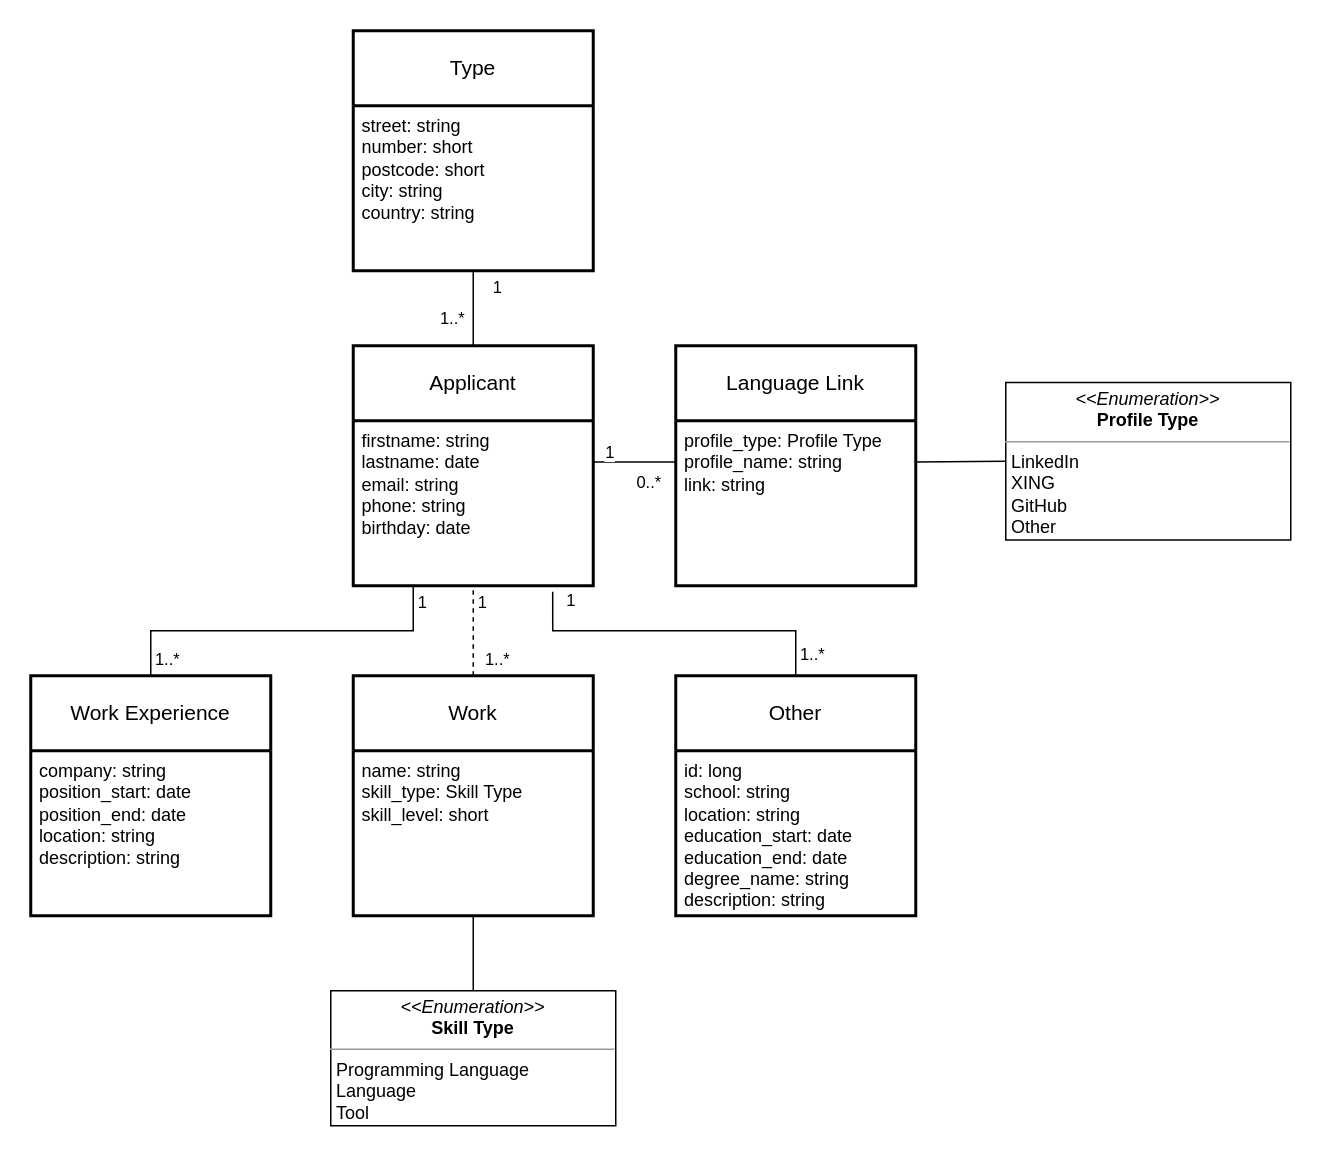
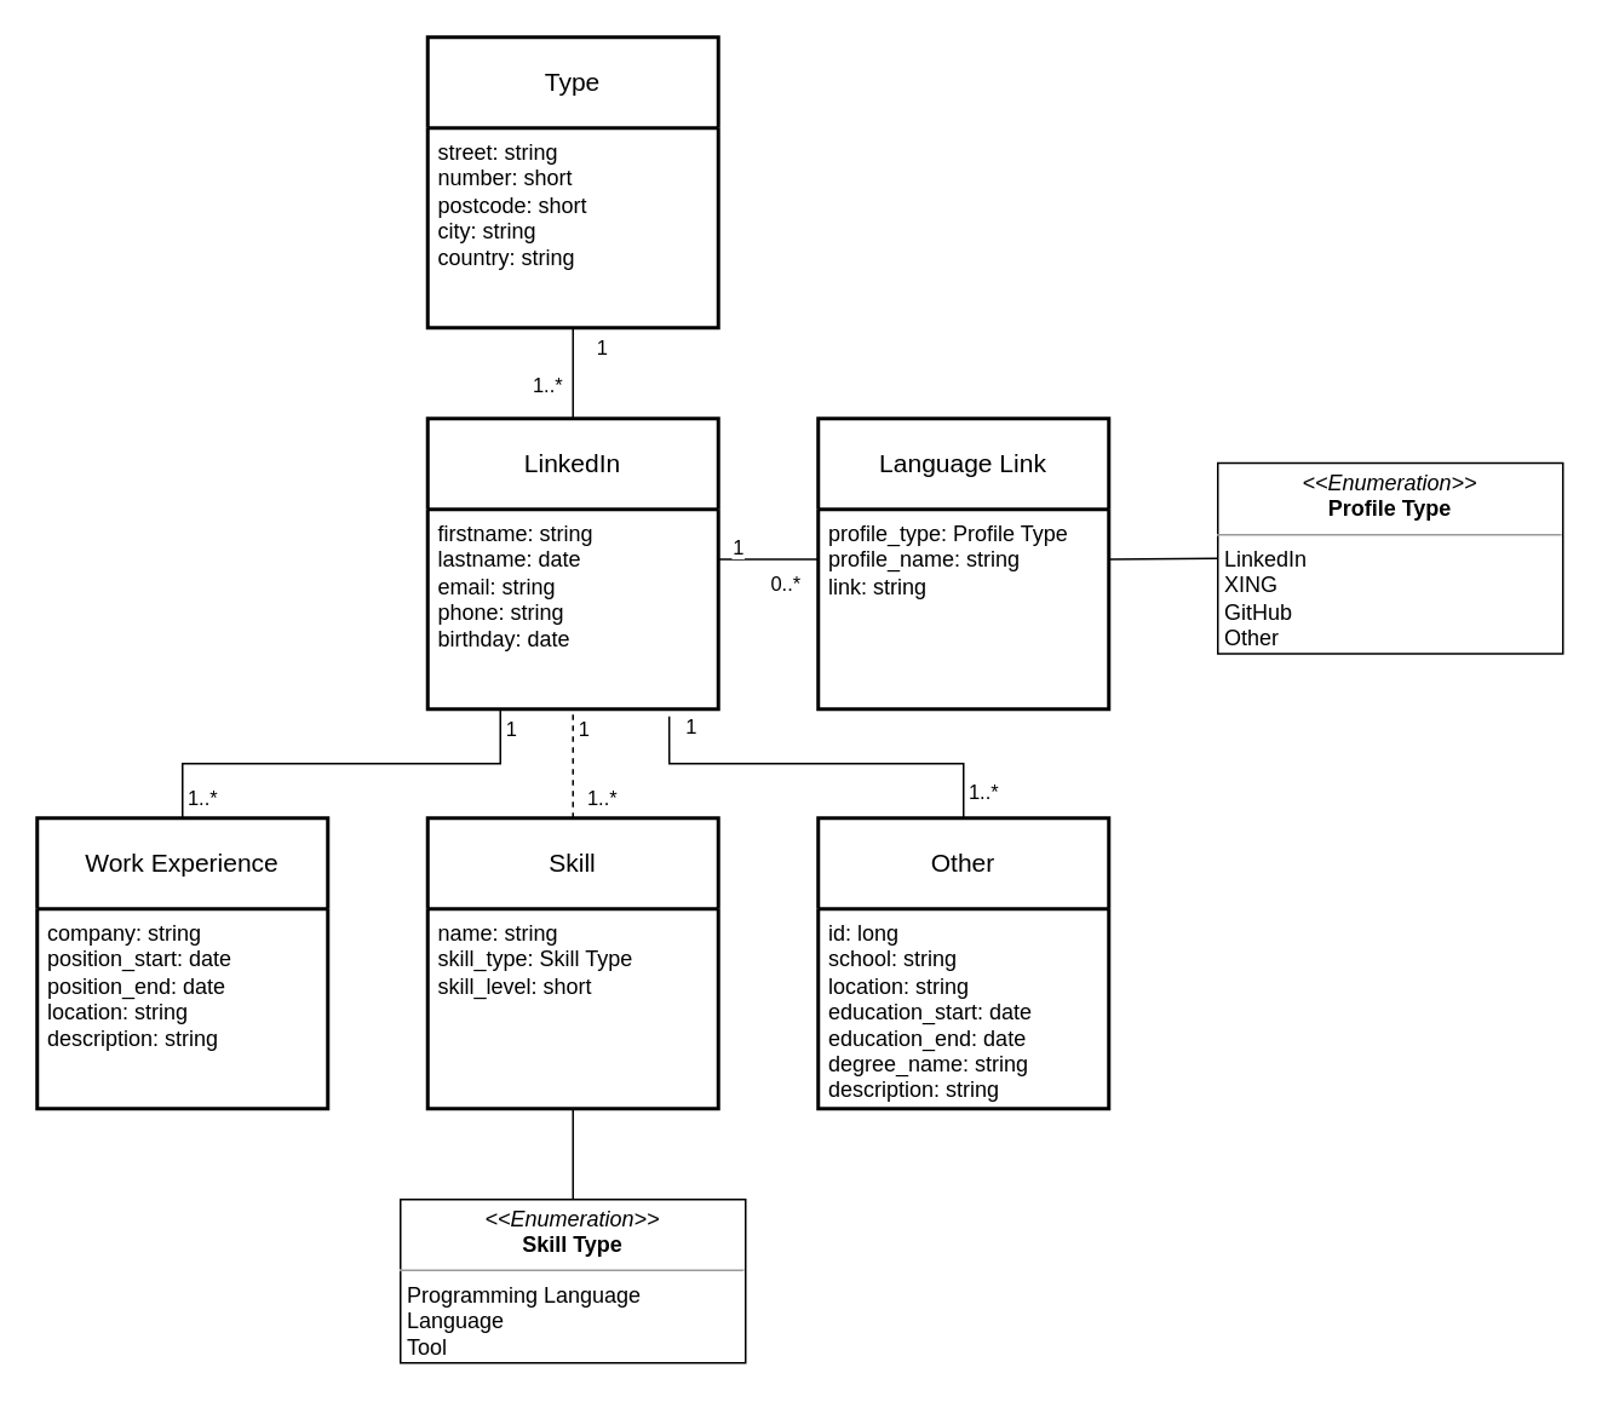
  <mxCell id="0" />
  <mxCell id="1" parent="0" />
  <mxCell id="2" value="Work Experience" style="swimlane;childLayout=stackLayout;horizontal=1;startSize=50;horizontalStack=0;rounded=0;fontSize=14;fontStyle=0;strokeWidth=2;resizeParent=0;resizeLast=1;shadow=0;dashed=0;align=center;arcSize=4;whiteSpace=wrap;html=1;" vertex="1" parent="1"><mxGeometry x="20" y="450" width="160" height="160" as="geometry" /></mxCell>
  <mxCell id="3" value="company: string&lt;br&gt;position_start: date&lt;br&gt;position_end: date&lt;br&gt;location: string&lt;br&gt;description: string" style="align=left;strokeColor=none;fillColor=none;spacingLeft=4;fontSize=12;verticalAlign=top;resizable=0;rotatable=0;part=1;html=1;" vertex="1" parent="2"><mxGeometry y="50" width="160" height="110" as="geometry" /></mxCell>
- <mxCell id="4" value="Work" style="swimlane;childLayout=stackLayout;horizontal=1;startSize=50;horizontalStack=0;rounded=0;fontSize=14;fontStyle=0;strokeWidth=2;resizeParent=0;resizeLast=1;shadow=0;dashed=0;align=center;arcSize=4;whiteSpace=wrap;html=1;" vertex="1" parent="1"><mxGeometry x="235" y="450" width="160" height="160" as="geometry" /></mxCell>
+ <mxCell id="4" value="Skill" style="swimlane;childLayout=stackLayout;horizontal=1;startSize=50;horizontalStack=0;rounded=0;fontSize=14;fontStyle=0;strokeWidth=2;resizeParent=0;resizeLast=1;shadow=0;dashed=0;align=center;arcSize=4;whiteSpace=wrap;html=1;" vertex="1" parent="1"><mxGeometry x="235" y="450" width="160" height="160" as="geometry" /></mxCell>
  <mxCell id="5" value="name: string&lt;br&gt;skill_type: Skill Type&lt;br&gt;skill_level: short" style="align=left;strokeColor=none;fillColor=none;spacingLeft=4;fontSize=12;verticalAlign=top;resizable=0;rotatable=0;part=1;html=1;" vertex="1" parent="4"><mxGeometry y="50" width="160" height="110" as="geometry" /></mxCell>
  <mxCell id="6" value="&lt;p style=&quot;margin:0px;margin-top:4px;text-align:center;&quot;&gt;&lt;i&gt;&amp;lt;&amp;lt;Enumeration&amp;gt;&amp;gt;&lt;/i&gt;&lt;br&gt;&lt;b&gt;Skill Type&lt;/b&gt;&lt;br&gt;&lt;/p&gt;&lt;hr size=&quot;1&quot;&gt;&lt;p style=&quot;margin:0px;margin-left:4px;&quot;&gt;Programming Language&lt;/p&gt;&lt;p style=&quot;margin:0px;margin-left:4px;&quot;&gt;Language&lt;/p&gt;&lt;p style=&quot;margin:0px;margin-left:4px;&quot;&gt;Tool&lt;br&gt;&lt;/p&gt;&lt;hr size=&quot;1&quot;&gt;" style="verticalAlign=top;align=left;overflow=fill;fontSize=12;fontFamily=Helvetica;html=1;whiteSpace=wrap;" vertex="1" parent="1"><mxGeometry x="220" y="660" width="190" height="90" as="geometry" /></mxCell>
  <mxCell id="7" value="Other" style="swimlane;childLayout=stackLayout;horizontal=1;startSize=50;horizontalStack=0;rounded=0;fontSize=14;fontStyle=0;strokeWidth=2;resizeParent=0;resizeLast=1;shadow=0;dashed=0;align=center;arcSize=4;whiteSpace=wrap;html=1;" vertex="1" parent="1"><mxGeometry x="450" y="450" width="160" height="160" as="geometry" /></mxCell>
  <mxCell id="8" value="id: long&lt;br&gt;school: string&lt;br&gt;location: string&lt;br&gt;education_start: date&lt;br&gt;education_end: date&lt;br&gt;degree_name: string&lt;br&gt;description: string" style="align=left;strokeColor=none;fillColor=none;spacingLeft=4;fontSize=12;verticalAlign=top;resizable=0;rotatable=0;part=1;html=1;" vertex="1" parent="7"><mxGeometry y="50" width="160" height="110" as="geometry" /></mxCell>
- <mxCell id="9" value="Applicant" style="swimlane;childLayout=stackLayout;horizontal=1;startSize=50;horizontalStack=0;rounded=0;fontSize=14;fontStyle=0;strokeWidth=2;resizeParent=0;resizeLast=1;shadow=0;dashed=0;align=center;arcSize=4;whiteSpace=wrap;html=1;" vertex="1" parent="1"><mxGeometry x="235" y="230" width="160" height="160" as="geometry" /></mxCell>
+ <mxCell id="9" value="LinkedIn" style="swimlane;childLayout=stackLayout;horizontal=1;startSize=50;horizontalStack=0;rounded=0;fontSize=14;fontStyle=0;strokeWidth=2;resizeParent=0;resizeLast=1;shadow=0;dashed=0;align=center;arcSize=4;whiteSpace=wrap;html=1;" vertex="1" parent="1"><mxGeometry x="235" y="230" width="160" height="160" as="geometry" /></mxCell>
  <mxCell id="10" value="firstname: string&lt;br&gt;lastname: date&lt;br&gt;email: string&lt;br&gt;phone: string&lt;br&gt;birthday: date" style="align=left;strokeColor=none;fillColor=none;spacingLeft=4;fontSize=12;verticalAlign=top;resizable=0;rotatable=0;part=1;html=1;" vertex="1" parent="9"><mxGeometry y="50" width="160" height="110" as="geometry" /></mxCell>
  <mxCell id="11" value="Type" style="swimlane;childLayout=stackLayout;horizontal=1;startSize=50;horizontalStack=0;rounded=0;fontSize=14;fontStyle=0;strokeWidth=2;resizeParent=0;resizeLast=1;shadow=0;dashed=0;align=center;arcSize=4;whiteSpace=wrap;html=1;" vertex="1" parent="1"><mxGeometry x="235" y="20" width="160" height="160" as="geometry" /></mxCell>
  <mxCell id="12" value="street: string&lt;br&gt;number: short&lt;br&gt;postcode: short&lt;br&gt;city: string&lt;br&gt;country: string" style="align=left;strokeColor=none;fillColor=none;spacingLeft=4;fontSize=12;verticalAlign=top;resizable=0;rotatable=0;part=1;html=1;" vertex="1" parent="11"><mxGeometry y="50" width="160" height="110" as="geometry" /></mxCell>
  <mxCell id="13" value="" style="endArrow=none;html=1;rounded=0;exitX=0.5;exitY=0;exitDx=0;exitDy=0;entryX=0.5;entryY=1;entryDx=0;entryDy=0;" edge="1" parent="1" source="9" target="12"><mxGeometry width="50" height="50" relative="1" as="geometry"><mxPoint x="280" y="270" as="sourcePoint" /><mxPoint x="330" y="220" as="targetPoint" /></mxGeometry></mxCell>
  <mxCell id="14" value="1..*" style="edgeLabel;html=1;align=center;verticalAlign=middle;resizable=0;points=[];" vertex="1" connectable="0" parent="13"><mxGeometry x="-0.646" relative="1" as="geometry"><mxPoint x="-15" y="-10" as="offset" /></mxGeometry></mxCell>
  <mxCell id="15" value="1" style="edgeLabel;html=1;align=center;verticalAlign=middle;resizable=0;points=[];" vertex="1" connectable="0" parent="13"><mxGeometry x="0.431" y="-2" relative="1" as="geometry"><mxPoint x="13" y="-4" as="offset" /></mxGeometry></mxCell>
  <mxCell id="16" value="" style="endArrow=none;html=1;rounded=0;exitX=0.5;exitY=0;exitDx=0;exitDy=0;entryX=0.25;entryY=1;entryDx=0;entryDy=0;edgeStyle=orthogonalEdgeStyle;" edge="1" parent="1" source="2" target="10"><mxGeometry width="50" height="50" relative="1" as="geometry"><mxPoint x="100" y="390" as="sourcePoint" /><mxPoint x="150" y="340" as="targetPoint" /></mxGeometry></mxCell>
  <mxCell id="17" value="1" style="edgeLabel;html=1;align=center;verticalAlign=middle;resizable=0;points=[];" vertex="1" connectable="0" parent="16"><mxGeometry x="0.915" y="-1" relative="1" as="geometry"><mxPoint x="4" as="offset" /></mxGeometry></mxCell>
  <mxCell id="18" value="1..*" style="edgeLabel;html=1;align=center;verticalAlign=middle;resizable=0;points=[];" vertex="1" connectable="0" parent="16"><mxGeometry x="-0.898" y="-2" relative="1" as="geometry"><mxPoint x="8" as="offset" /></mxGeometry></mxCell>
  <mxCell id="19" value="" style="endArrow=none;html=1;rounded=0;entryX=0.5;entryY=1;entryDx=0;entryDy=0;exitX=0.5;exitY=0;exitDx=0;exitDy=0;dashed=1;" edge="1" parent="1" source="4" target="9"><mxGeometry width="50" height="50" relative="1" as="geometry"><mxPoint x="300" y="450" as="sourcePoint" /><mxPoint x="350" y="400" as="targetPoint" /></mxGeometry></mxCell>
  <mxCell id="20" value="1" style="edgeLabel;html=1;align=center;verticalAlign=middle;resizable=0;points=[];" vertex="1" connectable="0" parent="19"><mxGeometry x="0.533" y="1" relative="1" as="geometry"><mxPoint x="6" y="-4" as="offset" /></mxGeometry></mxCell>
  <mxCell id="21" value="1..*" style="edgeLabel;html=1;align=center;verticalAlign=middle;resizable=0;points=[];" vertex="1" connectable="0" parent="19"><mxGeometry x="-0.6" y="-2" relative="1" as="geometry"><mxPoint x="13" as="offset" /></mxGeometry></mxCell>
  <mxCell id="22" value="" style="endArrow=none;html=1;rounded=0;exitX=0.831;exitY=1.036;exitDx=0;exitDy=0;exitPerimeter=0;entryX=0.5;entryY=0;entryDx=0;entryDy=0;edgeStyle=orthogonalEdgeStyle;" edge="1" parent="1" source="10" target="7"><mxGeometry width="50" height="50" relative="1" as="geometry"><mxPoint x="560" y="420" as="sourcePoint" /><mxPoint x="610" y="370" as="targetPoint" /><Array as="points"><mxPoint x="368" y="420" /><mxPoint x="530" y="420" /></Array></mxGeometry></mxCell>
  <mxCell id="23" value="1" style="edgeLabel;html=1;align=center;verticalAlign=middle;resizable=0;points=[];" vertex="1" connectable="0" parent="22"><mxGeometry x="-0.908" y="-1" relative="1" as="geometry"><mxPoint x="13" y="-4" as="offset" /></mxGeometry></mxCell>
  <mxCell id="24" value="1..*" style="edgeLabel;html=1;align=center;verticalAlign=middle;resizable=0;points=[];" vertex="1" connectable="0" parent="22"><mxGeometry x="0.872" y="2" relative="1" as="geometry"><mxPoint x="8" as="offset" /></mxGeometry></mxCell>
  <mxCell id="25" value="" style="endArrow=none;html=1;rounded=0;entryX=0.5;entryY=1;entryDx=0;entryDy=0;exitX=0.5;exitY=0;exitDx=0;exitDy=0;" edge="1" parent="1" source="6" target="5"><mxGeometry width="50" height="50" relative="1" as="geometry"><mxPoint x="205" y="660" as="sourcePoint" /><mxPoint x="230" y="850" as="targetPoint" /></mxGeometry></mxCell>
  <mxCell id="26" value="Language Link" style="swimlane;childLayout=stackLayout;horizontal=1;startSize=50;horizontalStack=0;rounded=0;fontSize=14;fontStyle=0;strokeWidth=2;resizeParent=0;resizeLast=1;shadow=0;dashed=0;align=center;arcSize=4;whiteSpace=wrap;html=1;" vertex="1" parent="1"><mxGeometry x="450" y="230" width="160" height="160" as="geometry" /></mxCell>
  <mxCell id="27" value="profile_type: Profile Type&lt;br&gt;profile_name: string&lt;br&gt;link: string" style="align=left;strokeColor=none;fillColor=none;spacingLeft=4;fontSize=12;verticalAlign=top;resizable=0;rotatable=0;part=1;html=1;" vertex="1" parent="26"><mxGeometry y="50" width="160" height="110" as="geometry" /></mxCell>
  <mxCell id="28" value="" style="endArrow=none;html=1;rounded=0;exitX=1;exitY=0.25;exitDx=0;exitDy=0;entryX=0;entryY=0.25;entryDx=0;entryDy=0;" edge="1" parent="1" source="10" target="27"><mxGeometry width="50" height="50" relative="1" as="geometry"><mxPoint x="640" y="190" as="sourcePoint" /><mxPoint x="690" y="140" as="targetPoint" /></mxGeometry></mxCell>
  <mxCell id="29" value="1" style="edgeLabel;html=1;align=center;verticalAlign=middle;resizable=0;points=[];" vertex="1" connectable="0" parent="28"><mxGeometry x="-0.564" relative="1" as="geometry"><mxPoint x="-2" y="-7" as="offset" /></mxGeometry></mxCell>
  <mxCell id="30" value="0..*" style="edgeLabel;html=1;align=center;verticalAlign=middle;resizable=0;points=[];" vertex="1" connectable="0" parent="28"><mxGeometry x="0.309" y="-3" relative="1" as="geometry"><mxPoint y="10" as="offset" /></mxGeometry></mxCell>
  <mxCell id="31" value="&lt;p style=&quot;margin:0px;margin-top:4px;text-align:center;&quot;&gt;&lt;i&gt;&amp;lt;&amp;lt;Enumeration&amp;gt;&amp;gt;&lt;/i&gt;&lt;br&gt;&lt;b&gt;Profile Type&lt;/b&gt;&lt;br&gt;&lt;/p&gt;&lt;hr size=&quot;1&quot;&gt;&lt;p style=&quot;margin:0px;margin-left:4px;&quot;&gt;LinkedIn&lt;/p&gt;&lt;p style=&quot;margin:0px;margin-left:4px;&quot;&gt;XING&lt;br&gt;&lt;/p&gt;&lt;p style=&quot;margin:0px;margin-left:4px;&quot;&gt;GitHub&lt;/p&gt;&lt;p style=&quot;margin:0px;margin-left:4px;&quot;&gt;Other&lt;br&gt;&lt;/p&gt;&lt;hr size=&quot;1&quot;&gt;" style="verticalAlign=top;align=left;overflow=fill;fontSize=12;fontFamily=Helvetica;html=1;whiteSpace=wrap;" vertex="1" parent="1"><mxGeometry x="670" y="254.5" width="190" height="105" as="geometry" /></mxCell>
  <mxCell id="32" value="" style="endArrow=none;html=1;rounded=0;exitX=1;exitY=0.25;exitDx=0;exitDy=0;entryX=0;entryY=0.5;entryDx=0;entryDy=0;" edge="1" parent="1" source="27" target="31"><mxGeometry width="50" height="50" relative="1" as="geometry"><mxPoint x="710" y="230" as="sourcePoint" /><mxPoint x="760" y="180" as="targetPoint" /></mxGeometry></mxCell>
